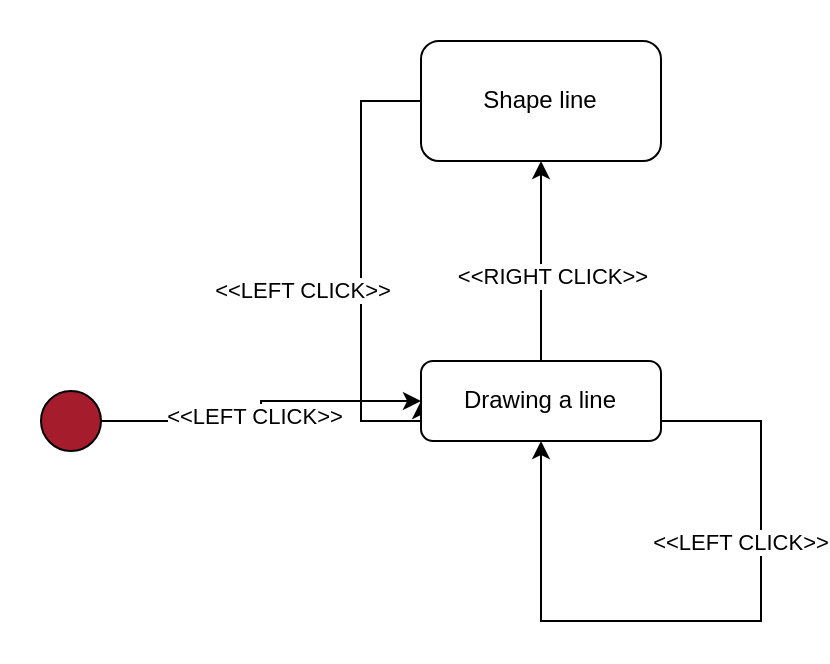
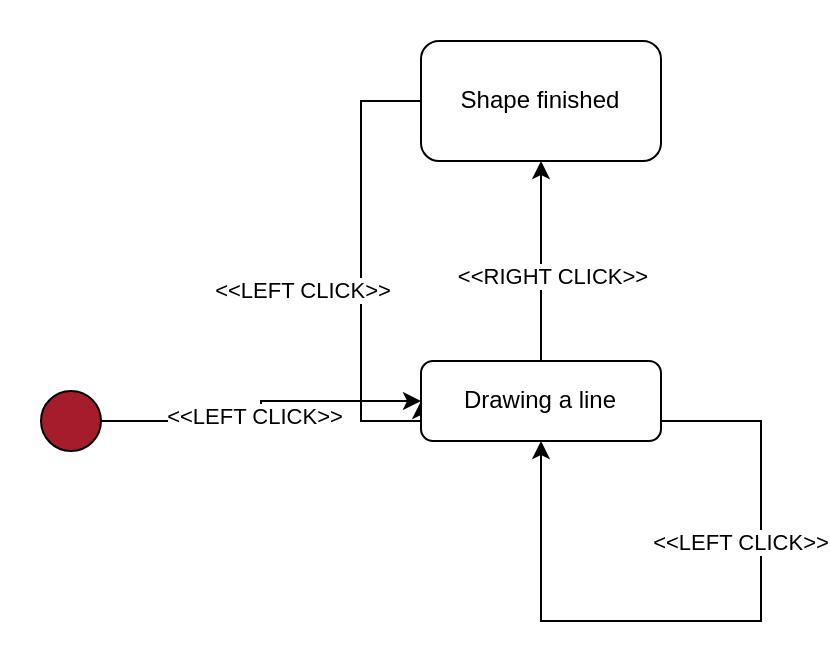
  <mxCell id="0" />
  <mxCell id="1" parent="0" />
  <mxCell id="2" style="edgeStyle=orthogonalEdgeStyle;rounded=0;orthogonalLoop=1;jettySize=auto;html=1;exitX=1;exitY=0.5;exitDx=0;exitDy=0;entryX=0;entryY=0.5;entryDx=0;entryDy=0;" edge="1" parent="1" source="4" target="11"><mxGeometry relative="1" as="geometry"><mxPoint x="230" y="210" as="targetPoint" /></mxGeometry></mxCell>
  <mxCell id="3" value="&amp;lt;&amp;lt;LEFT CLICK&amp;gt;&amp;gt;" style="edgeLabel;html=1;align=center;verticalAlign=middle;resizable=0;points=[];" vertex="1" connectable="0" parent="2"><mxGeometry x="-0.029" y="4" relative="1" as="geometry"><mxPoint as="offset" /></mxGeometry></mxCell>
  <mxCell id="4" value="" style="ellipse;whiteSpace=wrap;html=1;aspect=fixed;fillColor=#a51d2d;fillStyle=solid;" vertex="1" parent="1"><mxGeometry x="20" y="195" width="30" height="30" as="geometry" /></mxCell>
  <mxCell id="5" style="edgeStyle=orthogonalEdgeStyle;rounded=0;orthogonalLoop=1;jettySize=auto;html=1;exitX=0.5;exitY=0;exitDx=0;exitDy=0;entryX=0.5;entryY=1;entryDx=0;entryDy=0;" edge="1" parent="1" source="11" target="12"><mxGeometry relative="1" as="geometry"><mxPoint x="270" y="170" as="sourcePoint" /><mxPoint x="270" y="80" as="targetPoint" /></mxGeometry></mxCell>
  <mxCell id="6" value="&amp;lt;&amp;lt;RIGHT CLICK&amp;gt;&amp;gt;" style="edgeLabel;html=1;align=center;verticalAlign=middle;resizable=0;points=[];" vertex="1" connectable="0" parent="5"><mxGeometry x="-0.133" y="-5" relative="1" as="geometry"><mxPoint as="offset" /></mxGeometry></mxCell>
  <mxCell id="7" style="edgeStyle=orthogonalEdgeStyle;rounded=0;orthogonalLoop=1;jettySize=auto;html=1;exitX=0;exitY=0.5;exitDx=0;exitDy=0;entryX=0;entryY=0.5;entryDx=0;entryDy=0;" edge="1" parent="1" source="12" target="11"><mxGeometry relative="1" as="geometry"><mxPoint x="180" y="50" as="sourcePoint" /><mxPoint x="200" y="210" as="targetPoint" /><Array as="points"><mxPoint x="180" y="50" /><mxPoint x="180" y="210" /></Array></mxGeometry></mxCell>
  <mxCell id="8" value="&amp;lt;&amp;lt;LEFT CLICK&amp;gt;&amp;gt;" style="edgeLabel;html=1;align=center;verticalAlign=middle;resizable=0;points=[];" vertex="1" connectable="0" parent="7"><mxGeometry x="-0.324" y="2" relative="1" as="geometry"><mxPoint x="-32" y="46" as="offset" /></mxGeometry></mxCell>
  <mxCell id="9" style="edgeStyle=orthogonalEdgeStyle;rounded=0;orthogonalLoop=1;jettySize=auto;html=1;exitX=1;exitY=0.5;exitDx=0;exitDy=0;entryX=0.5;entryY=1;entryDx=0;entryDy=0;" edge="1" parent="1" source="11" target="11"><mxGeometry relative="1" as="geometry"><mxPoint x="310" y="210" as="sourcePoint" /><mxPoint x="270" y="250" as="targetPoint" /><Array as="points"><mxPoint x="380" y="210" /><mxPoint x="380" y="310" /><mxPoint x="270" y="310" /></Array></mxGeometry></mxCell>
  <mxCell id="10" value="&amp;lt;&amp;lt;LEFT CLICK&amp;gt;&amp;gt;" style="edgeLabel;html=1;align=center;verticalAlign=middle;resizable=0;points=[];" vertex="1" connectable="0" parent="9"><mxGeometry x="0.4" y="-2" relative="1" as="geometry"><mxPoint x="81" y="-38" as="offset" /></mxGeometry></mxCell>
  <mxCell id="11" value="Drawing a line" style="rounded=1;whiteSpace=wrap;html=1;" vertex="1" parent="1"><mxGeometry x="210" y="180" width="120" height="40" as="geometry" /></mxCell>
- <mxCell id="12" value="Shape line" style="rounded=1;whiteSpace=wrap;html=1;" vertex="1" parent="1"><mxGeometry x="210" y="20" width="120" height="60" as="geometry" /></mxCell>
+ <mxCell id="12" value="Shape finished" style="rounded=1;whiteSpace=wrap;html=1;" vertex="1" parent="1"><mxGeometry x="210" y="20" width="120" height="60" as="geometry" /></mxCell>
